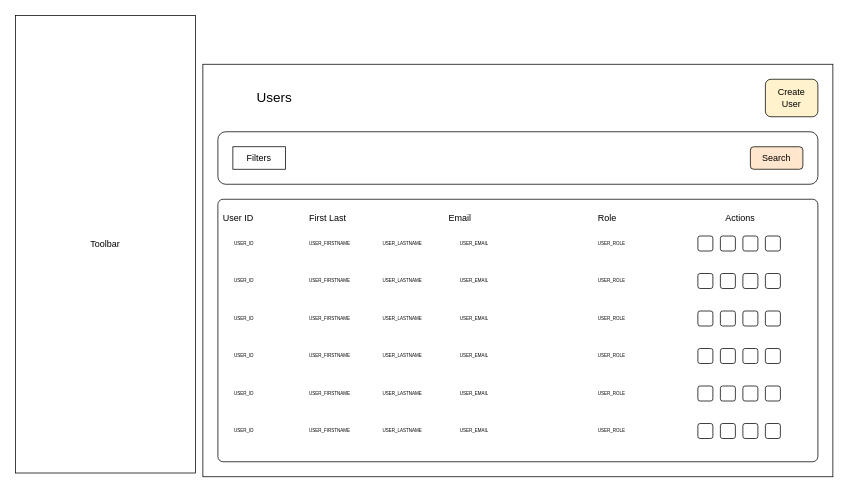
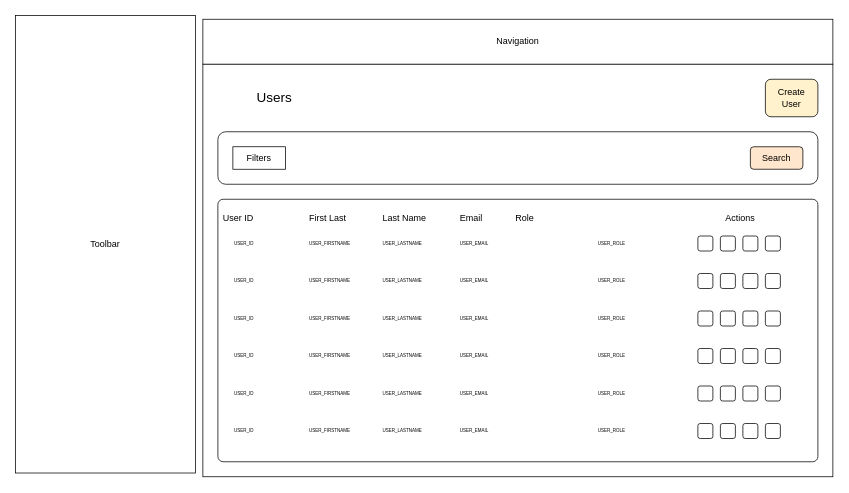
  <mxCell id="0" />
  <mxCell id="1" parent="0" />
  <mxCell id="2" value="Toolbar" style="rounded=0;whiteSpace=wrap;html=1;" vertex="1" parent="1"><mxGeometry x="20" y="20" width="240" height="610" as="geometry" /></mxCell>
+ <mxCell id="3" value="Navigation" style="rounded=0;whiteSpace=wrap;html=1;" vertex="1" parent="1"><mxGeometry x="270" y="25" width="840" height="60" as="geometry" /></mxCell>
  <mxCell id="4" value="" style="rounded=0;whiteSpace=wrap;html=1;" vertex="1" parent="1"><mxGeometry x="270" y="85" width="840" height="550" as="geometry" /></mxCell>
  <mxCell id="5" value="Users" style="text;html=1;align=center;verticalAlign=middle;resizable=0;points=[];autosize=1;strokeColor=none;fillColor=none;fontSize=18;" vertex="1" parent="1"><mxGeometry x="330" y="110" width="70" height="40" as="geometry" /></mxCell>
  <mxCell id="6" value="Create&lt;br style=&quot;font-size: 12px;&quot;&gt;User" style="rounded=1;whiteSpace=wrap;html=1;fontSize=12;fillColor=#fff2cc;" vertex="1" parent="1"><mxGeometry x="1020" y="105" width="70" height="50" as="geometry" /></mxCell>
  <mxCell id="7" value="" style="rounded=1;whiteSpace=wrap;html=1;fontSize=12;" vertex="1" parent="1"><mxGeometry x="290" y="175" width="800" height="70" as="geometry" /></mxCell>
  <mxCell id="8" value="Filters" style="whiteSpace=wrap;html=1;fontSize=12;rounded=0;" vertex="1" parent="1"><mxGeometry x="310" y="195" width="70" height="30" as="geometry" /></mxCell>
  <mxCell id="9" value="Search" style="rounded=1;whiteSpace=wrap;html=1;fontSize=12;fillColor=#ffe6cc;" vertex="1" parent="1"><mxGeometry x="1000" y="195" width="70" height="30" as="geometry" /></mxCell>
  <mxCell id="10" value="" style="rounded=1;whiteSpace=wrap;html=1;fontSize=12;arcSize=2;" vertex="1" parent="1"><mxGeometry x="290" y="265" width="800" height="350" as="geometry" /></mxCell>
  <mxCell id="11" value="User ID" style="text;html=1;align=left;verticalAlign=middle;resizable=0;points=[];autosize=1;strokeColor=none;fillColor=none;fontSize=12;" vertex="1" parent="1"><mxGeometry x="295" y="275" width="60" height="30" as="geometry" /></mxCell>
  <mxCell id="12" value="USER_ID" style="text;html=1;align=left;verticalAlign=middle;resizable=0;points=[];autosize=1;strokeColor=none;fillColor=none;fontSize=6;" vertex="1" parent="1"><mxGeometry x="310" y="314" width="50" height="20" as="geometry" /></mxCell>
- <mxCell id="13" value="Email" style="text;html=1;align=left;verticalAlign=middle;resizable=0;points=[];autosize=1;strokeColor=none;fillColor=none;fontSize=12;" vertex="1" parent="1"><mxGeometry x="596" y="275" width="50" height="30" as="geometry" /></mxCell>
+ <mxCell id="13" value="Email" style="text;html=1;align=left;verticalAlign=middle;resizable=0;points=[];autosize=1;strokeColor=none;fillColor=none;fontSize=12;" vertex="1" parent="1"><mxGeometry x="611" y="275" width="50" height="30" as="geometry" /></mxCell>
  <mxCell id="14" value="USER_EMAIL" style="text;html=1;align=left;verticalAlign=middle;resizable=0;points=[];autosize=1;strokeColor=none;fillColor=none;fontSize=6;" vertex="1" parent="1"><mxGeometry x="611" y="314" width="60" height="20" as="geometry" /></mxCell>
  <mxCell id="15" value="USER_ID" style="text;html=1;align=left;verticalAlign=middle;resizable=0;points=[];autosize=1;strokeColor=none;fillColor=none;fontSize=6;" vertex="1" parent="1"><mxGeometry x="310" y="364" width="50" height="20" as="geometry" /></mxCell>
  <mxCell id="16" value="USER_EMAIL" style="text;html=1;align=left;verticalAlign=middle;resizable=0;points=[];autosize=1;strokeColor=none;fillColor=none;fontSize=6;" vertex="1" parent="1"><mxGeometry x="611" y="364" width="60" height="20" as="geometry" /></mxCell>
  <mxCell id="17" value="USER_ID" style="text;html=1;align=left;verticalAlign=middle;resizable=0;points=[];autosize=1;strokeColor=none;fillColor=none;fontSize=6;" vertex="1" parent="1"><mxGeometry x="310" y="414" width="50" height="20" as="geometry" /></mxCell>
  <mxCell id="18" value="USER_EMAIL" style="text;html=1;align=left;verticalAlign=middle;resizable=0;points=[];autosize=1;strokeColor=none;fillColor=none;fontSize=6;" vertex="1" parent="1"><mxGeometry x="611" y="414" width="60" height="20" as="geometry" /></mxCell>
  <mxCell id="19" value="USER_ID" style="text;html=1;align=left;verticalAlign=middle;resizable=0;points=[];autosize=1;strokeColor=none;fillColor=none;fontSize=6;" vertex="1" parent="1"><mxGeometry x="310" y="464" width="50" height="20" as="geometry" /></mxCell>
  <mxCell id="20" value="USER_EMAIL" style="text;html=1;align=left;verticalAlign=middle;resizable=0;points=[];autosize=1;strokeColor=none;fillColor=none;fontSize=6;" vertex="1" parent="1"><mxGeometry x="611" y="464" width="60" height="20" as="geometry" /></mxCell>
  <mxCell id="21" value="USER_ID" style="text;html=1;align=left;verticalAlign=middle;resizable=0;points=[];autosize=1;strokeColor=none;fillColor=none;fontSize=6;" vertex="1" parent="1"><mxGeometry x="310" y="514" width="50" height="20" as="geometry" /></mxCell>
  <mxCell id="22" value="USER_EMAIL" style="text;html=1;align=left;verticalAlign=middle;resizable=0;points=[];autosize=1;strokeColor=none;fillColor=none;fontSize=6;" vertex="1" parent="1"><mxGeometry x="611" y="514" width="60" height="20" as="geometry" /></mxCell>
  <mxCell id="23" value="USER_ID" style="text;html=1;align=left;verticalAlign=middle;resizable=0;points=[];autosize=1;strokeColor=none;fillColor=none;fontSize=6;" vertex="1" parent="1"><mxGeometry x="310" y="564" width="50" height="20" as="geometry" /></mxCell>
  <mxCell id="24" value="USER_EMAIL" style="text;html=1;align=left;verticalAlign=middle;resizable=0;points=[];autosize=1;strokeColor=none;fillColor=none;fontSize=6;" vertex="1" parent="1"><mxGeometry x="611" y="564" width="60" height="20" as="geometry" /></mxCell>
  <mxCell id="25" value="USER_FIRSTNAME" style="text;html=1;align=left;verticalAlign=middle;resizable=0;points=[];autosize=1;strokeColor=none;fillColor=none;fontSize=6;" vertex="1" parent="1"><mxGeometry x="410" y="514" width="80" height="20" as="geometry" /></mxCell>
  <mxCell id="26" value="USER_FIRSTNAME" style="text;html=1;align=left;verticalAlign=middle;resizable=0;points=[];autosize=1;strokeColor=none;fillColor=none;fontSize=6;" vertex="1" parent="1"><mxGeometry x="410" y="564" width="80" height="20" as="geometry" /></mxCell>
  <mxCell id="27" value="First Last" style="text;html=1;align=left;verticalAlign=middle;resizable=0;points=[];autosize=1;strokeColor=none;fillColor=none;fontSize=12;" vertex="1" parent="1"><mxGeometry x="410" y="275" width="80" height="30" as="geometry" /></mxCell>
  <mxCell id="28" value="USER_FIRSTNAME" style="text;html=1;align=left;verticalAlign=middle;resizable=0;points=[];autosize=1;strokeColor=none;fillColor=none;fontSize=6;" vertex="1" parent="1"><mxGeometry x="410" y="314" width="80" height="20" as="geometry" /></mxCell>
  <mxCell id="29" value="USER_FIRSTNAME" style="text;html=1;align=left;verticalAlign=middle;resizable=0;points=[];autosize=1;strokeColor=none;fillColor=none;fontSize=6;" vertex="1" parent="1"><mxGeometry x="410" y="364" width="80" height="20" as="geometry" /></mxCell>
  <mxCell id="30" value="USER_FIRSTNAME" style="text;html=1;align=left;verticalAlign=middle;resizable=0;points=[];autosize=1;strokeColor=none;fillColor=none;fontSize=6;" vertex="1" parent="1"><mxGeometry x="410" y="414" width="80" height="20" as="geometry" /></mxCell>
  <mxCell id="31" value="USER_FIRSTNAME" style="text;html=1;align=left;verticalAlign=middle;resizable=0;points=[];autosize=1;strokeColor=none;fillColor=none;fontSize=6;" vertex="1" parent="1"><mxGeometry x="410" y="464" width="80" height="20" as="geometry" /></mxCell>
  <mxCell id="32" value="USER_LASTNAME" style="text;html=1;align=left;verticalAlign=middle;resizable=0;points=[];autosize=1;strokeColor=none;fillColor=none;fontSize=6;" vertex="1" parent="1"><mxGeometry x="508" y="514" width="80" height="20" as="geometry" /></mxCell>
  <mxCell id="33" value="USER_LASTNAME" style="text;html=1;align=left;verticalAlign=middle;resizable=0;points=[];autosize=1;strokeColor=none;fillColor=none;fontSize=6;" vertex="1" parent="1"><mxGeometry x="508" y="564" width="80" height="20" as="geometry" /></mxCell>
+ <mxCell id="34" value="Last Name" style="text;html=1;align=left;verticalAlign=middle;resizable=0;points=[];autosize=1;strokeColor=none;fillColor=none;fontSize=12;" vertex="1" parent="1"><mxGeometry x="508" y="275" width="80" height="30" as="geometry" /></mxCell>
  <mxCell id="35" value="USER_LASTNAME" style="text;html=1;align=left;verticalAlign=middle;resizable=0;points=[];autosize=1;strokeColor=none;fillColor=none;fontSize=6;" vertex="1" parent="1"><mxGeometry x="508" y="314" width="80" height="20" as="geometry" /></mxCell>
  <mxCell id="36" value="USER_LASTNAME" style="text;html=1;align=left;verticalAlign=middle;resizable=0;points=[];autosize=1;strokeColor=none;fillColor=none;fontSize=6;" vertex="1" parent="1"><mxGeometry x="508" y="364" width="80" height="20" as="geometry" /></mxCell>
  <mxCell id="37" value="USER_LASTNAME" style="text;html=1;align=left;verticalAlign=middle;resizable=0;points=[];autosize=1;strokeColor=none;fillColor=none;fontSize=6;" vertex="1" parent="1"><mxGeometry x="508" y="414" width="80" height="20" as="geometry" /></mxCell>
  <mxCell id="38" value="USER_LASTNAME" style="text;html=1;align=left;verticalAlign=middle;resizable=0;points=[];autosize=1;strokeColor=none;fillColor=none;fontSize=6;" vertex="1" parent="1"><mxGeometry x="508" y="464" width="80" height="20" as="geometry" /></mxCell>
- <mxCell id="39" value="Role" style="text;html=1;align=left;verticalAlign=middle;resizable=0;points=[];autosize=1;strokeColor=none;fillColor=none;fontSize=12;" vertex="1" parent="1"><mxGeometry x="795" y="275" width="50" height="30" as="geometry" /></mxCell>
+ <mxCell id="39" value="Role" style="text;html=1;align=left;verticalAlign=middle;resizable=0;points=[];autosize=1;strokeColor=none;fillColor=none;fontSize=12;" vertex="1" parent="1"><mxGeometry x="685" y="275" width="50" height="30" as="geometry" /></mxCell>
  <mxCell id="40" value="USER_ROLE" style="text;html=1;align=left;verticalAlign=middle;resizable=0;points=[];autosize=1;strokeColor=none;fillColor=none;fontSize=6;" vertex="1" parent="1"><mxGeometry x="795" y="314" width="60" height="20" as="geometry" /></mxCell>
  <mxCell id="41" value="USER_ROLE" style="text;html=1;align=left;verticalAlign=middle;resizable=0;points=[];autosize=1;strokeColor=none;fillColor=none;fontSize=6;" vertex="1" parent="1"><mxGeometry x="795" y="364" width="60" height="20" as="geometry" /></mxCell>
  <mxCell id="42" value="USER_ROLE" style="text;html=1;align=left;verticalAlign=middle;resizable=0;points=[];autosize=1;strokeColor=none;fillColor=none;fontSize=6;" vertex="1" parent="1"><mxGeometry x="795" y="414" width="60" height="20" as="geometry" /></mxCell>
  <mxCell id="43" value="USER_ROLE" style="text;html=1;align=left;verticalAlign=middle;resizable=0;points=[];autosize=1;strokeColor=none;fillColor=none;fontSize=6;" vertex="1" parent="1"><mxGeometry x="795" y="464" width="60" height="20" as="geometry" /></mxCell>
  <mxCell id="44" value="USER_ROLE" style="text;html=1;align=left;verticalAlign=middle;resizable=0;points=[];autosize=1;strokeColor=none;fillColor=none;fontSize=6;" vertex="1" parent="1"><mxGeometry x="795" y="514" width="60" height="20" as="geometry" /></mxCell>
  <mxCell id="45" value="USER_ROLE" style="text;html=1;align=left;verticalAlign=middle;resizable=0;points=[];autosize=1;strokeColor=none;fillColor=none;fontSize=6;" vertex="1" parent="1"><mxGeometry x="795" y="564" width="60" height="20" as="geometry" /></mxCell>
  <mxCell id="46" value="Actions" style="text;html=1;align=left;verticalAlign=middle;resizable=0;points=[];autosize=1;strokeColor=none;fillColor=none;fontSize=12;" vertex="1" parent="1"><mxGeometry x="965" y="275" width="60" height="30" as="geometry" /></mxCell>
  <mxCell id="47" value="" style="rounded=1;whiteSpace=wrap;html=1;" vertex="1" parent="1"><mxGeometry x="930" y="314" width="20" height="20" as="geometry" /></mxCell>
  <mxCell id="48" value="" style="rounded=1;whiteSpace=wrap;html=1;" vertex="1" parent="1"><mxGeometry x="960" y="314" width="20" height="20" as="geometry" /></mxCell>
  <mxCell id="49" value="" style="rounded=1;whiteSpace=wrap;html=1;" vertex="1" parent="1"><mxGeometry x="990" y="314" width="20" height="20" as="geometry" /></mxCell>
  <mxCell id="50" value="" style="rounded=1;whiteSpace=wrap;html=1;" vertex="1" parent="1"><mxGeometry x="1020" y="314" width="20" height="20" as="geometry" /></mxCell>
  <mxCell id="51" value="" style="rounded=1;whiteSpace=wrap;html=1;" vertex="1" parent="1"><mxGeometry x="930" y="364" width="20" height="20" as="geometry" /></mxCell>
  <mxCell id="52" value="" style="rounded=1;whiteSpace=wrap;html=1;" vertex="1" parent="1"><mxGeometry x="960" y="364" width="20" height="20" as="geometry" /></mxCell>
  <mxCell id="53" value="" style="rounded=1;whiteSpace=wrap;html=1;" vertex="1" parent="1"><mxGeometry x="990" y="364" width="20" height="20" as="geometry" /></mxCell>
  <mxCell id="54" value="" style="rounded=1;whiteSpace=wrap;html=1;" vertex="1" parent="1"><mxGeometry x="1020" y="364" width="20" height="20" as="geometry" /></mxCell>
  <mxCell id="55" value="" style="rounded=1;whiteSpace=wrap;html=1;" vertex="1" parent="1"><mxGeometry x="930" y="414" width="20" height="20" as="geometry" /></mxCell>
  <mxCell id="56" value="" style="rounded=1;whiteSpace=wrap;html=1;" vertex="1" parent="1"><mxGeometry x="960" y="414" width="20" height="20" as="geometry" /></mxCell>
  <mxCell id="57" value="" style="rounded=1;whiteSpace=wrap;html=1;" vertex="1" parent="1"><mxGeometry x="990" y="414" width="20" height="20" as="geometry" /></mxCell>
  <mxCell id="58" value="" style="rounded=1;whiteSpace=wrap;html=1;" vertex="1" parent="1"><mxGeometry x="1020" y="414" width="20" height="20" as="geometry" /></mxCell>
  <mxCell id="59" value="" style="rounded=1;whiteSpace=wrap;html=1;" vertex="1" parent="1"><mxGeometry x="930" y="464" width="20" height="20" as="geometry" /></mxCell>
  <mxCell id="60" value="" style="rounded=1;whiteSpace=wrap;html=1;" vertex="1" parent="1"><mxGeometry x="960" y="464" width="20" height="20" as="geometry" /></mxCell>
  <mxCell id="61" value="" style="rounded=1;whiteSpace=wrap;html=1;" vertex="1" parent="1"><mxGeometry x="990" y="464" width="20" height="20" as="geometry" /></mxCell>
  <mxCell id="62" value="" style="rounded=1;whiteSpace=wrap;html=1;" vertex="1" parent="1"><mxGeometry x="1020" y="464" width="20" height="20" as="geometry" /></mxCell>
  <mxCell id="63" value="" style="rounded=1;whiteSpace=wrap;html=1;" vertex="1" parent="1"><mxGeometry x="930" y="514" width="20" height="20" as="geometry" /></mxCell>
  <mxCell id="64" value="" style="rounded=1;whiteSpace=wrap;html=1;" vertex="1" parent="1"><mxGeometry x="960" y="514" width="20" height="20" as="geometry" /></mxCell>
  <mxCell id="65" value="" style="rounded=1;whiteSpace=wrap;html=1;" vertex="1" parent="1"><mxGeometry x="990" y="514" width="20" height="20" as="geometry" /></mxCell>
  <mxCell id="66" value="" style="rounded=1;whiteSpace=wrap;html=1;" vertex="1" parent="1"><mxGeometry x="1020" y="514" width="20" height="20" as="geometry" /></mxCell>
  <mxCell id="67" value="" style="rounded=1;whiteSpace=wrap;html=1;" vertex="1" parent="1"><mxGeometry x="930" y="564" width="20" height="20" as="geometry" /></mxCell>
  <mxCell id="68" value="" style="rounded=1;whiteSpace=wrap;html=1;" vertex="1" parent="1"><mxGeometry x="960" y="564" width="20" height="20" as="geometry" /></mxCell>
  <mxCell id="69" value="" style="rounded=1;whiteSpace=wrap;html=1;" vertex="1" parent="1"><mxGeometry x="990" y="564" width="20" height="20" as="geometry" /></mxCell>
  <mxCell id="70" value="" style="rounded=1;whiteSpace=wrap;html=1;" vertex="1" parent="1"><mxGeometry x="1020" y="564" width="20" height="20" as="geometry" /></mxCell>
